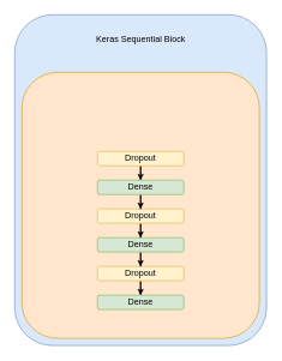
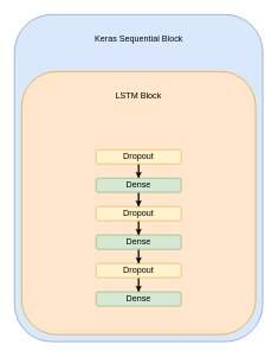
  <mxCell id="0" />
  <mxCell id="1" parent="0" />
  <mxCell id="2" value="" style="rounded=1;whiteSpace=wrap;html=1;fillColor=#dae8fc;strokeColor=#6c8ebf;" vertex="1" parent="1"><mxGeometry x="20" y="20" width="350" height="460" as="geometry" /></mxCell>
  <mxCell id="3" value="" style="rounded=1;whiteSpace=wrap;html=1;fillColor=#ffe6cc;strokeColor=#d79b00;" vertex="1" parent="1"><mxGeometry x="30" y="100" width="330" height="370" as="geometry" /></mxCell>
  <mxCell id="4" value="Keras Sequential Block" style="text;html=1;align=center;verticalAlign=middle;whiteSpace=wrap;rounded=0;" vertex="1" parent="1"><mxGeometry x="122.5" y="30" width="145" height="50" as="geometry" /></mxCell>
+ <mxCell id="5" value="LSTM Block" style="text;html=1;strokeColor=none;fillColor=none;align=center;verticalAlign=middle;whiteSpace=wrap;rounded=0;" vertex="1" parent="1"><mxGeometry x="135" y="120" width="120" height="30" as="geometry" /></mxCell>
  <mxCell id="6" style="edgeStyle=orthogonalEdgeStyle;rounded=0;orthogonalLoop=1;jettySize=auto;html=1;" edge="1" parent="1" source="7" target="15"><mxGeometry relative="1" as="geometry" /></mxCell>
  <mxCell id="7" value="Dropout" style="rounded=1;whiteSpace=wrap;html=1;fillColor=#fff2cc;strokeColor=#d6b656;" vertex="1" parent="1"><mxGeometry x="135" y="210" width="120" height="20" as="geometry" /></mxCell>
  <mxCell id="8" style="edgeStyle=orthogonalEdgeStyle;rounded=0;orthogonalLoop=1;jettySize=auto;html=1;entryX=0.5;entryY=0;entryDx=0;entryDy=0;" edge="1" parent="1" source="9" target="16"><mxGeometry relative="1" as="geometry" /></mxCell>
  <mxCell id="9" value="Dropout" style="rounded=1;whiteSpace=wrap;html=1;fillColor=#fff2cc;strokeColor=#d6b656;" vertex="1" parent="1"><mxGeometry x="135" y="370" width="120" height="20" as="geometry" /></mxCell>
  <mxCell id="10" style="edgeStyle=orthogonalEdgeStyle;rounded=0;orthogonalLoop=1;jettySize=auto;html=1;entryX=0.5;entryY=0;entryDx=0;entryDy=0;" edge="1" parent="1" source="11" target="9"><mxGeometry relative="1" as="geometry" /></mxCell>
  <mxCell id="11" value="Dense" style="rounded=1;whiteSpace=wrap;html=1;fillColor=#d5e8d4;strokeColor=#82b366;" vertex="1" parent="1"><mxGeometry x="135" y="330" width="120" height="20" as="geometry" /></mxCell>
  <mxCell id="12" style="edgeStyle=orthogonalEdgeStyle;rounded=0;orthogonalLoop=1;jettySize=auto;html=1;entryX=0.5;entryY=0;entryDx=0;entryDy=0;" edge="1" parent="1" source="13" target="11"><mxGeometry relative="1" as="geometry" /></mxCell>
  <mxCell id="13" value="Dropout" style="rounded=1;whiteSpace=wrap;html=1;fillColor=#fff2cc;strokeColor=#d6b656;" vertex="1" parent="1"><mxGeometry x="135" y="290" width="120" height="20" as="geometry" /></mxCell>
  <mxCell id="14" style="edgeStyle=orthogonalEdgeStyle;rounded=0;orthogonalLoop=1;jettySize=auto;html=1;entryX=0.5;entryY=0;entryDx=0;entryDy=0;" edge="1" parent="1" source="15" target="13"><mxGeometry relative="1" as="geometry" /></mxCell>
  <mxCell id="15" value="Dense" style="rounded=1;whiteSpace=wrap;html=1;fillColor=#d5e8d4;strokeColor=#82b366;" vertex="1" parent="1"><mxGeometry x="135" y="250" width="120" height="20" as="geometry" /></mxCell>
  <mxCell id="16" value="Dense" style="rounded=1;whiteSpace=wrap;html=1;fillColor=#d5e8d4;strokeColor=#82b366;" vertex="1" parent="1"><mxGeometry x="135" y="410" width="120" height="20" as="geometry" /></mxCell>
